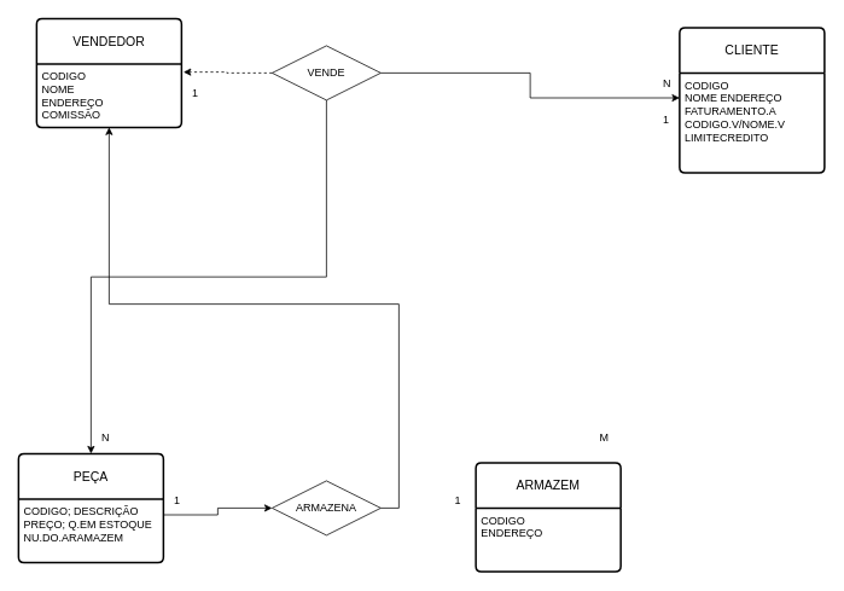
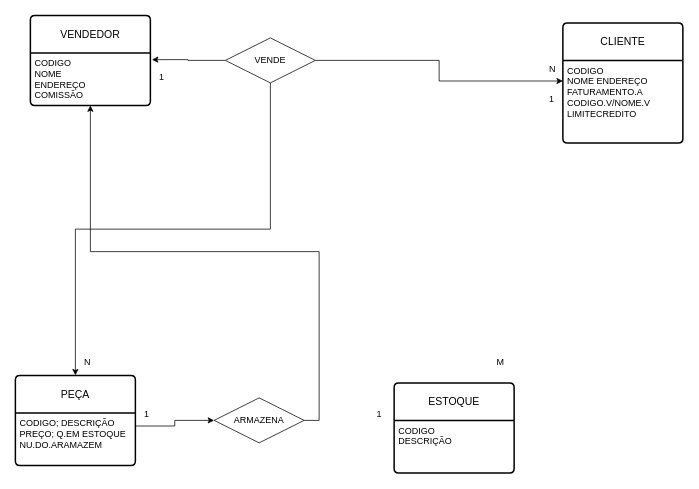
  <mxCell id="0" />
  <mxCell id="1" parent="0" />
- <mxCell id="2" value="ARMAZEM" style="swimlane;childLayout=stackLayout;horizontal=1;startSize=50;horizontalStack=0;rounded=1;fontSize=14;fontStyle=0;strokeWidth=2;resizeParent=0;resizeLast=1;shadow=0;dashed=0;align=center;arcSize=4;whiteSpace=wrap;html=1;" vertex="1" parent="1"><mxGeometry x="525" y="510" width="160" height="120" as="geometry" /></mxCell>
- <mxCell id="3" value="&lt;div&gt;CODIGO&lt;/div&gt;&lt;div&gt;ENDEREÇO&lt;br&gt;&lt;/div&gt;" style="align=left;strokeColor=none;fillColor=none;spacingLeft=4;fontSize=12;verticalAlign=top;resizable=0;rotatable=0;part=1;html=1;" vertex="1" parent="2"><mxGeometry y="50" width="160" height="70" as="geometry" /></mxCell>
+ <mxCell id="2" value="ESTOQUE" style="swimlane;childLayout=stackLayout;horizontal=1;startSize=50;horizontalStack=0;rounded=1;fontSize=14;fontStyle=0;strokeWidth=2;resizeParent=0;resizeLast=1;shadow=0;dashed=0;align=center;arcSize=4;whiteSpace=wrap;html=1;" vertex="1" parent="1"><mxGeometry x="525" y="510" width="160" height="120" as="geometry" /></mxCell>
+ <mxCell id="3" value="&lt;div&gt;CODIGO&lt;/div&gt;&lt;div&gt;DESCRIÇÃO&lt;br&gt;&lt;/div&gt;" style="align=left;strokeColor=none;fillColor=none;spacingLeft=4;fontSize=12;verticalAlign=top;resizable=0;rotatable=0;part=1;html=1;" vertex="1" parent="2"><mxGeometry y="50" width="160" height="70" as="geometry" /></mxCell>
  <mxCell id="4" value="PEÇA" style="swimlane;childLayout=stackLayout;horizontal=1;startSize=50;horizontalStack=0;rounded=1;fontSize=14;fontStyle=0;strokeWidth=2;resizeParent=0;resizeLast=1;shadow=0;dashed=0;align=center;arcSize=4;whiteSpace=wrap;html=1;" vertex="1" parent="1"><mxGeometry x="20" y="500" width="160" height="120" as="geometry" /></mxCell>
  <mxCell id="5" value="&lt;div&gt;CODIGO; DESCRIÇÃO&lt;/div&gt;&lt;div&gt;PREÇO; Q.EM ESTOQUE&lt;/div&gt;&lt;div&gt;NU.DO.ARAMAZEM&lt;br&gt;&lt;/div&gt;" style="align=left;strokeColor=none;fillColor=none;spacingLeft=4;fontSize=12;verticalAlign=top;resizable=0;rotatable=0;part=1;html=1;" vertex="1" parent="4"><mxGeometry y="50" width="160" height="70" as="geometry" /></mxCell>
  <mxCell id="6" value="CLIENTE" style="swimlane;childLayout=stackLayout;horizontal=1;startSize=50;horizontalStack=0;rounded=1;fontSize=14;fontStyle=0;strokeWidth=2;resizeParent=0;resizeLast=1;shadow=0;dashed=0;align=center;arcSize=4;whiteSpace=wrap;html=1;" vertex="1" parent="1"><mxGeometry x="750" y="30" width="160" height="160" as="geometry" /></mxCell>
  <mxCell id="7" value="&lt;div&gt;CODIGO&lt;/div&gt;&lt;div&gt;NOME ENDEREÇO&lt;/div&gt;&lt;div&gt;FATURAMENTO.A&lt;/div&gt;&lt;div&gt;CODIGO.V/NOME.V&lt;/div&gt;&lt;div&gt;LIMITECREDITO&lt;br&gt;&lt;/div&gt;" style="align=left;strokeColor=none;fillColor=none;spacingLeft=4;fontSize=12;verticalAlign=top;resizable=0;rotatable=0;part=1;html=1;" vertex="1" parent="6"><mxGeometry y="50" width="160" height="110" as="geometry" /></mxCell>
  <mxCell id="8" value="VENDEDOR" style="swimlane;childLayout=stackLayout;horizontal=1;startSize=50;horizontalStack=0;rounded=1;fontSize=14;fontStyle=0;strokeWidth=2;resizeParent=0;resizeLast=1;shadow=0;dashed=0;align=center;arcSize=4;whiteSpace=wrap;html=1;" vertex="1" parent="1"><mxGeometry x="40" y="20" width="160" height="120" as="geometry" /></mxCell>
  <mxCell id="9" value="&lt;div&gt;CODIGO&lt;/div&gt;&lt;div&gt;NOME&lt;/div&gt;&lt;div&gt;ENDEREÇO&lt;/div&gt;&lt;div&gt;COMISSÃO&lt;br&gt;&lt;/div&gt;" style="align=left;strokeColor=none;fillColor=none;spacingLeft=4;fontSize=12;verticalAlign=top;resizable=0;rotatable=0;part=1;html=1;" vertex="1" parent="8"><mxGeometry y="50" width="160" height="70" as="geometry" /></mxCell>
  <mxCell id="10" style="edgeStyle=orthogonalEdgeStyle;rounded=0;orthogonalLoop=1;jettySize=auto;html=1;exitX=1;exitY=0.5;exitDx=0;exitDy=0;" edge="1" parent="1" source="11" target="9"><mxGeometry relative="1" as="geometry" /></mxCell>
- <mxCell id="11" value="ARMAZENA" style="shape=rhombus;perimeter=rhombusPerimeter;whiteSpace=wrap;html=1;align=center;" vertex="1" parent="1"><mxGeometry x="300" y="530" width="120" height="60" as="geometry" /></mxCell>
- <mxCell id="12" style="edgeStyle=orthogonalEdgeStyle;rounded=0;orthogonalLoop=1;jettySize=auto;html=1;exitX=0;exitY=0.5;exitDx=0;exitDy=0;entryX=1.013;entryY=0.129;entryDx=0;entryDy=0;entryPerimeter=0;dashed=1;" edge="1" parent="1" source="15" target="9"><mxGeometry relative="1" as="geometry" /></mxCell>
+ <mxCell id="11" value="ARMAZENA" style="shape=rhombus;perimeter=rhombusPerimeter;whiteSpace=wrap;html=1;align=center;" vertex="1" parent="1"><mxGeometry x="285" y="530" width="120" height="60" as="geometry" /></mxCell>
+ <mxCell id="12" style="edgeStyle=orthogonalEdgeStyle;rounded=0;orthogonalLoop=1;jettySize=auto;html=1;exitX=0;exitY=0.5;exitDx=0;exitDy=0;entryX=1.013;entryY=0.129;entryDx=0;entryDy=0;entryPerimeter=0;" edge="1" parent="1" source="15" target="9"><mxGeometry relative="1" as="geometry" /></mxCell>
  <mxCell id="13" style="edgeStyle=orthogonalEdgeStyle;rounded=0;orthogonalLoop=1;jettySize=auto;html=1;exitX=1;exitY=0.5;exitDx=0;exitDy=0;entryX=0;entryY=0.25;entryDx=0;entryDy=0;" edge="1" parent="1" source="15" target="7"><mxGeometry relative="1" as="geometry" /></mxCell>
  <mxCell id="14" style="edgeStyle=orthogonalEdgeStyle;rounded=0;orthogonalLoop=1;jettySize=auto;html=1;exitX=0.5;exitY=1;exitDx=0;exitDy=0;entryX=0.5;entryY=0;entryDx=0;entryDy=0;" edge="1" parent="1" source="15" target="4"><mxGeometry relative="1" as="geometry" /></mxCell>
  <mxCell id="15" value="VENDE" style="shape=rhombus;perimeter=rhombusPerimeter;whiteSpace=wrap;html=1;align=center;" vertex="1" parent="1"><mxGeometry x="300" y="50" width="120" height="60" as="geometry" /></mxCell>
  <mxCell id="16" style="edgeStyle=orthogonalEdgeStyle;rounded=0;orthogonalLoop=1;jettySize=auto;html=1;exitX=1;exitY=0.25;exitDx=0;exitDy=0;" edge="1" parent="1" source="5" target="11"><mxGeometry relative="1" as="geometry" /></mxCell>
  <mxCell id="17" value="1" style="resizable=0;html=1;whiteSpace=wrap;align=left;verticalAlign=bottom;" connectable="0" vertex="1" parent="1"><mxGeometry x="210" y="110" as="geometry" /></mxCell>
  <mxCell id="18" value="N" style="resizable=0;html=1;whiteSpace=wrap;align=left;verticalAlign=bottom;" connectable="0" vertex="1" parent="1"><mxGeometry x="730" y="100" as="geometry" /></mxCell>
  <mxCell id="19" value="1" style="resizable=0;html=1;whiteSpace=wrap;align=left;verticalAlign=bottom;" connectable="0" vertex="1" parent="1"><mxGeometry x="730" y="140" as="geometry" /></mxCell>
  <mxCell id="20" value="N" style="resizable=0;html=1;whiteSpace=wrap;align=left;verticalAlign=bottom;" connectable="0" vertex="1" parent="1"><mxGeometry x="110" y="490" as="geometry" /></mxCell>
  <mxCell id="21" value="1" style="resizable=0;html=1;whiteSpace=wrap;align=left;verticalAlign=bottom;" connectable="0" vertex="1" parent="1"><mxGeometry x="190" y="560" as="geometry" /></mxCell>
  <mxCell id="22" value="1" style="resizable=0;html=1;whiteSpace=wrap;align=left;verticalAlign=bottom;" connectable="0" vertex="1" parent="1"><mxGeometry x="500" y="560" as="geometry" /></mxCell>
  <mxCell id="23" value="M" style="resizable=0;html=1;whiteSpace=wrap;align=left;verticalAlign=bottom;fillColor=#d5e8d4;" connectable="0" vertex="1" parent="1"><mxGeometry x="660" y="490" as="geometry" /></mxCell>
